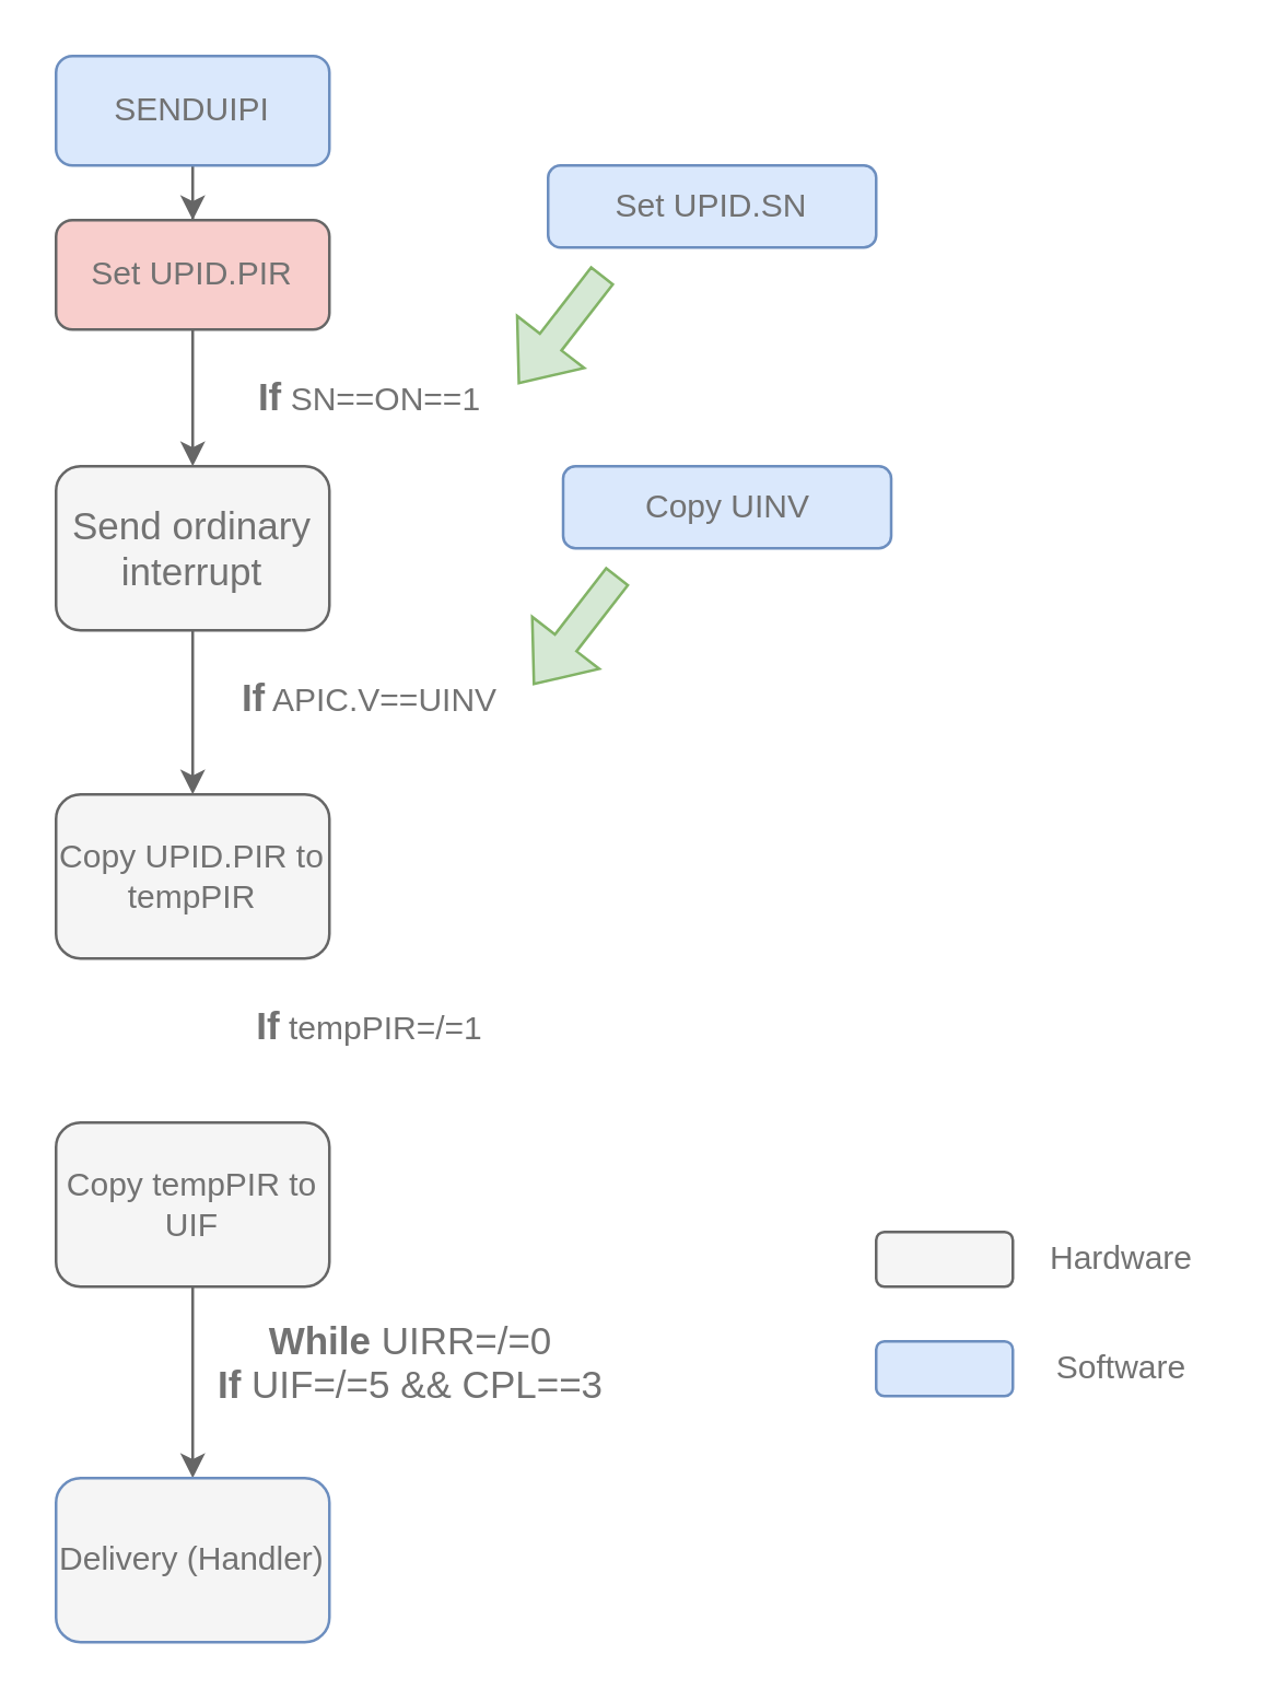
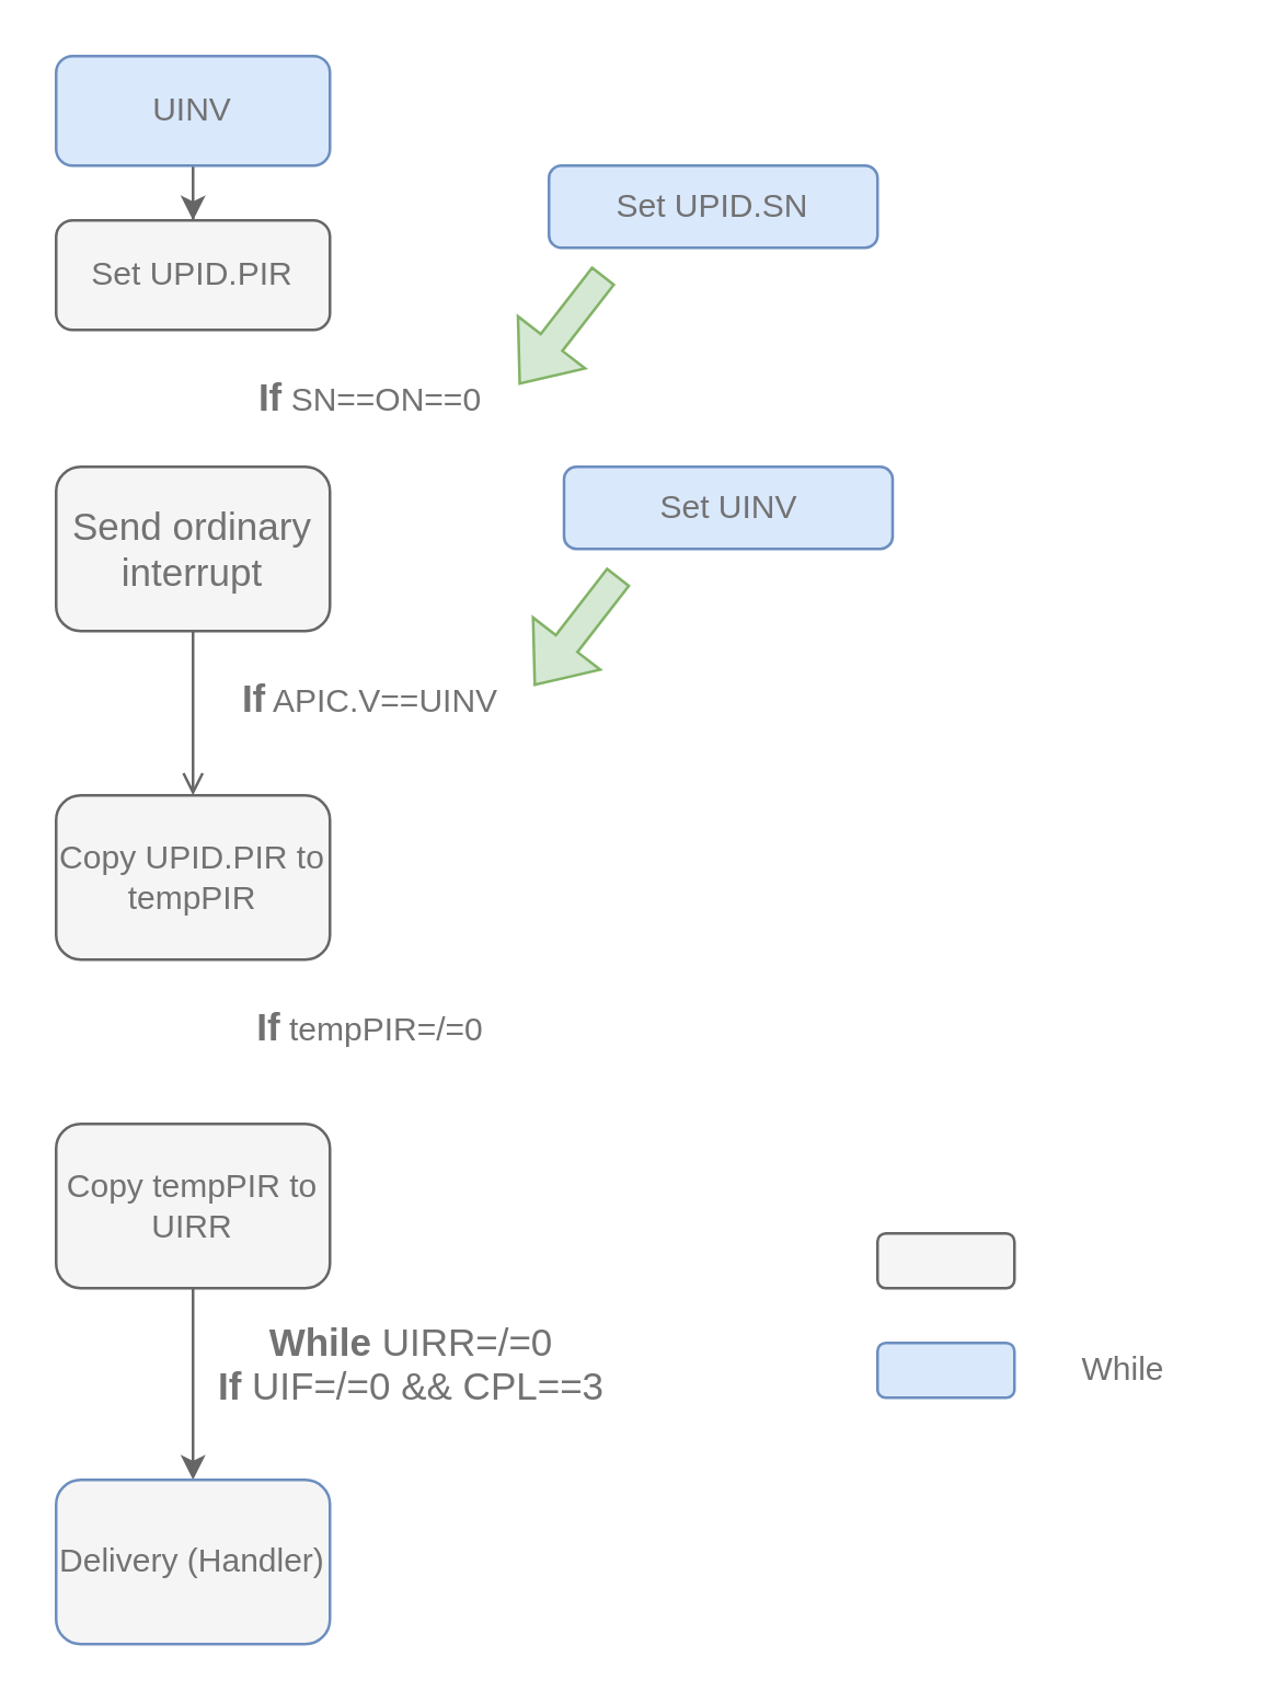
  <mxCell id="0" />
  <mxCell id="1" parent="0" />
  <mxCell id="2" style="edgeStyle=orthogonalEdgeStyle;rounded=0;orthogonalLoop=1;jettySize=auto;html=1;entryX=0.5;entryY=0;entryDx=0;entryDy=0;fontColor=#727272;fillColor=#f5f5f5;strokeColor=#666666;" edge="1" parent="1" source="3" target="5"><mxGeometry relative="1" as="geometry" /></mxCell>
- <mxCell id="3" value="SENDUIPI" style="rounded=1;whiteSpace=wrap;html=1;fillColor=#dae8fc;strokeColor=#6c8ebf;fontColor=#727272;" vertex="1" parent="1"><mxGeometry x="20" y="20" width="100" height="40" as="geometry" /></mxCell>
- <mxCell id="4" style="edgeStyle=orthogonalEdgeStyle;rounded=0;orthogonalLoop=1;jettySize=auto;html=1;entryX=0.5;entryY=0;entryDx=0;entryDy=0;fontColor=#727272;fillColor=#f5f5f5;strokeColor=#666666;" edge="1" parent="1" source="5" target="7"><mxGeometry relative="1" as="geometry" /></mxCell>
- <mxCell id="5" value="Set UPID.PIR" style="rounded=1;whiteSpace=wrap;html=1;fillColor=#f8cecc;fontColor=#727272;strokeColor=#666666;" vertex="1" parent="1"><mxGeometry x="20" y="80" width="100" height="40" as="geometry" /></mxCell>
- <mxCell id="6" style="edgeStyle=orthogonalEdgeStyle;rounded=0;orthogonalLoop=1;jettySize=auto;html=1;exitX=0.5;exitY=1;exitDx=0;exitDy=0;entryX=0.5;entryY=0;entryDx=0;entryDy=0;fontColor=#727272;fillColor=#f5f5f5;strokeColor=#666666;" edge="1" parent="1" source="7" target="9"><mxGeometry relative="1" as="geometry" /></mxCell>
+ <mxCell id="3" value="UINV" style="rounded=1;whiteSpace=wrap;html=1;fillColor=#dae8fc;strokeColor=#6c8ebf;fontColor=#727272;" vertex="1" parent="1"><mxGeometry x="20" y="20" width="100" height="40" as="geometry" /></mxCell>
+ <mxCell id="5" value="Set UPID.PIR" style="rounded=1;whiteSpace=wrap;html=1;fillColor=#f5f5f5;fontColor=#727272;strokeColor=#666666;" vertex="1" parent="1"><mxGeometry x="20" y="80" width="100" height="40" as="geometry" /></mxCell>
+ <mxCell id="6" style="edgeStyle=orthogonalEdgeStyle;rounded=0;orthogonalLoop=1;jettySize=auto;html=1;exitX=0.5;exitY=1;exitDx=0;exitDy=0;entryX=0.5;entryY=0;entryDx=0;entryDy=0;fontColor=#727272;fillColor=#f5f5f5;strokeColor=#666666;endArrow=open;" edge="1" parent="1" source="7" target="9"><mxGeometry relative="1" as="geometry" /></mxCell>
  <mxCell id="7" value="&lt;font style=&quot;font-size: 14px;&quot;&gt;Send ordinary interrupt&lt;br&gt;&lt;/font&gt;" style="rounded=1;whiteSpace=wrap;html=1;fillColor=#f5f5f5;fontColor=#727272;strokeColor=#666666;" vertex="1" parent="1"><mxGeometry x="20" y="170" width="100" height="60" as="geometry" /></mxCell>
- <mxCell id="8" value="&lt;font style=&quot;font-size: 14px;&quot;&gt;&lt;b&gt;If&lt;/b&gt;&lt;/font&gt; SN==ON==1" style="text;html=1;strokeColor=none;fillColor=none;align=center;verticalAlign=middle;whiteSpace=wrap;rounded=0;fontColor=#727272;" vertex="1" parent="1"><mxGeometry x="80" y="130" width="110" height="30" as="geometry" /></mxCell>
+ <mxCell id="8" value="&lt;font style=&quot;font-size: 14px;&quot;&gt;&lt;b&gt;If&lt;/b&gt;&lt;/font&gt; SN==ON==0" style="text;html=1;strokeColor=none;fillColor=none;align=center;verticalAlign=middle;whiteSpace=wrap;rounded=0;fontColor=#727272;" vertex="1" parent="1"><mxGeometry x="80" y="130" width="110" height="30" as="geometry" /></mxCell>
  <mxCell id="9" value="Copy UPID.PIR to tempPIR" style="rounded=1;whiteSpace=wrap;html=1;fillColor=#f5f5f5;fontColor=#727272;strokeColor=#666666;" vertex="1" parent="1"><mxGeometry x="20" y="290" width="100" height="60" as="geometry" /></mxCell>
  <mxCell id="10" value="&lt;font style=&quot;font-size: 14px;&quot;&gt;&lt;b&gt;If&lt;/b&gt;&lt;/font&gt; APIC.V==UINV" style="text;html=1;strokeColor=none;fillColor=none;align=center;verticalAlign=middle;whiteSpace=wrap;rounded=0;fontColor=#727272;" vertex="1" parent="1"><mxGeometry x="80" y="240" width="110" height="30" as="geometry" /></mxCell>
  <mxCell id="11" style="edgeStyle=orthogonalEdgeStyle;rounded=0;orthogonalLoop=1;jettySize=auto;html=1;fontColor=#727272;fillColor=#f5f5f5;strokeColor=#666666;" edge="1" parent="1" source="12"><mxGeometry relative="1" as="geometry"><mxPoint x="70" y="540" as="targetPoint" /></mxGeometry></mxCell>
- <mxCell id="12" value="&lt;div&gt;Copy tempPIR to&lt;/div&gt;&lt;div&gt;UIF&lt;br&gt;&lt;/div&gt;" style="rounded=1;whiteSpace=wrap;html=1;fillColor=#f5f5f5;fontColor=#727272;strokeColor=#666666;" vertex="1" parent="1"><mxGeometry x="20" y="410" width="100" height="60" as="geometry" /></mxCell>
- <mxCell id="13" value="&lt;font style=&quot;font-size: 14px;&quot;&gt;&lt;b&gt;If&lt;/b&gt;&lt;/font&gt; tempPIR=/=1" style="text;html=1;strokeColor=none;fillColor=none;align=center;verticalAlign=middle;whiteSpace=wrap;rounded=0;fontColor=#727272;" vertex="1" parent="1"><mxGeometry x="80" y="360" width="110" height="30" as="geometry" /></mxCell>
- <mxCell id="14" value="&lt;div style=&quot;font-size: 14px;&quot;&gt;&lt;font style=&quot;font-size: 14px;&quot;&gt;&lt;b&gt;While&lt;/b&gt;&lt;/font&gt; UIRR=/=0&lt;/div&gt;&lt;div style=&quot;font-size: 14px;&quot;&gt;&lt;b&gt;If&lt;/b&gt; UIF=/=5 &amp;amp;&amp;amp; CPL==3&lt;br&gt;&lt;/div&gt;&lt;div&gt;&lt;br&gt;&lt;/div&gt;" style="text;html=1;strokeColor=none;fillColor=none;align=center;verticalAlign=middle;whiteSpace=wrap;rounded=0;fontColor=#727272;" vertex="1" parent="1"><mxGeometry x="70" y="490" width="160" height="30" as="geometry" /></mxCell>
+ <mxCell id="12" value="&lt;div&gt;Copy tempPIR to&lt;/div&gt;&lt;div&gt;UIRR&lt;br&gt;&lt;/div&gt;" style="rounded=1;whiteSpace=wrap;html=1;fillColor=#f5f5f5;fontColor=#727272;strokeColor=#666666;" vertex="1" parent="1"><mxGeometry x="20" y="410" width="100" height="60" as="geometry" /></mxCell>
+ <mxCell id="13" value="&lt;font style=&quot;font-size: 14px;&quot;&gt;&lt;b&gt;If&lt;/b&gt;&lt;/font&gt; tempPIR=/=0" style="text;html=1;strokeColor=none;fillColor=none;align=center;verticalAlign=middle;whiteSpace=wrap;rounded=0;fontColor=#727272;" vertex="1" parent="1"><mxGeometry x="80" y="360" width="110" height="30" as="geometry" /></mxCell>
+ <mxCell id="14" value="&lt;div style=&quot;font-size: 14px;&quot;&gt;&lt;font style=&quot;font-size: 14px;&quot;&gt;&lt;b&gt;While&lt;/b&gt;&lt;/font&gt; UIRR=/=0&lt;/div&gt;&lt;div style=&quot;font-size: 14px;&quot;&gt;&lt;b&gt;If&lt;/b&gt; UIF=/=0 &amp;amp;&amp;amp; CPL==3&lt;br&gt;&lt;/div&gt;&lt;div&gt;&lt;br&gt;&lt;/div&gt;" style="text;html=1;strokeColor=none;fillColor=none;align=center;verticalAlign=middle;whiteSpace=wrap;rounded=0;fontColor=#727272;" vertex="1" parent="1"><mxGeometry x="70" y="490" width="160" height="30" as="geometry" /></mxCell>
  <mxCell id="15" value="Delivery (Handler)" style="rounded=1;whiteSpace=wrap;html=1;fillColor=#f5f5f5;strokeColor=#6c8ebf;fontColor=#727272;" vertex="1" parent="1"><mxGeometry x="20" y="540" width="100" height="60" as="geometry" /></mxCell>
  <mxCell id="16" value="" style="shape=flexArrow;endArrow=classic;html=1;rounded=0;fillColor=#d5e8d4;strokeColor=#82b366;fontColor=#727272;" edge="1" parent="1"><mxGeometry width="50" height="50" relative="1" as="geometry"><mxPoint x="220" y="100" as="sourcePoint" /><mxPoint x="189" y="140" as="targetPoint" /></mxGeometry></mxCell>
  <mxCell id="17" value="Set UPID.SN" style="text;html=1;strokeColor=#6c8ebf;fillColor=#dae8fc;align=center;verticalAlign=middle;whiteSpace=wrap;rounded=1;fontColor=#727272;" vertex="1" parent="1"><mxGeometry x="200" y="60" width="120" height="30" as="geometry" /></mxCell>
  <mxCell id="18" value="" style="rounded=1;whiteSpace=wrap;html=1;fillColor=#f5f5f5;fontColor=#727272;strokeColor=#666666;" vertex="1" parent="1"><mxGeometry x="320" y="450" width="50" height="20" as="geometry" /></mxCell>
  <mxCell id="19" value="" style="rounded=1;whiteSpace=wrap;html=1;fillColor=#dae8fc;strokeColor=#6c8ebf;fontColor=#727272;" vertex="1" parent="1"><mxGeometry x="320" y="490" width="50" height="20" as="geometry" /></mxCell>
- <mxCell id="20" value="Hardware" style="text;html=1;strokeColor=none;fillColor=none;align=center;verticalAlign=middle;whiteSpace=wrap;rounded=0;fontColor=#727272;" vertex="1" parent="1"><mxGeometry x="380" y="445" width="60" height="30" as="geometry" /></mxCell>
- <mxCell id="21" value="Software" style="text;html=1;strokeColor=none;fillColor=none;align=center;verticalAlign=middle;whiteSpace=wrap;rounded=0;fontColor=#727272;" vertex="1" parent="1"><mxGeometry x="380" y="485" width="60" height="30" as="geometry" /></mxCell>
+ <mxCell id="21" value="While" style="text;html=1;strokeColor=none;fillColor=none;align=center;verticalAlign=middle;whiteSpace=wrap;rounded=0;fontColor=#727272;" vertex="1" parent="1"><mxGeometry x="380" y="485" width="60" height="30" as="geometry" /></mxCell>
  <mxCell id="22" value="" style="shape=flexArrow;endArrow=classic;html=1;rounded=0;fillColor=#d5e8d4;strokeColor=#82b366;fontColor=#727272;" edge="1" parent="1"><mxGeometry width="50" height="50" relative="1" as="geometry"><mxPoint x="225.5" y="210" as="sourcePoint" /><mxPoint x="194.5" y="250" as="targetPoint" /></mxGeometry></mxCell>
- <mxCell id="23" value="Copy UINV" style="text;html=1;strokeColor=#6c8ebf;fillColor=#dae8fc;align=center;verticalAlign=middle;whiteSpace=wrap;rounded=1;fontColor=#727272;" vertex="1" parent="1"><mxGeometry x="205.5" y="170" width="120" height="30" as="geometry" /></mxCell>
+ <mxCell id="23" value="Set UINV" style="text;html=1;strokeColor=#6c8ebf;fillColor=#dae8fc;align=center;verticalAlign=middle;whiteSpace=wrap;rounded=1;fontColor=#727272;" vertex="1" parent="1"><mxGeometry x="205.5" y="170" width="120" height="30" as="geometry" /></mxCell>
